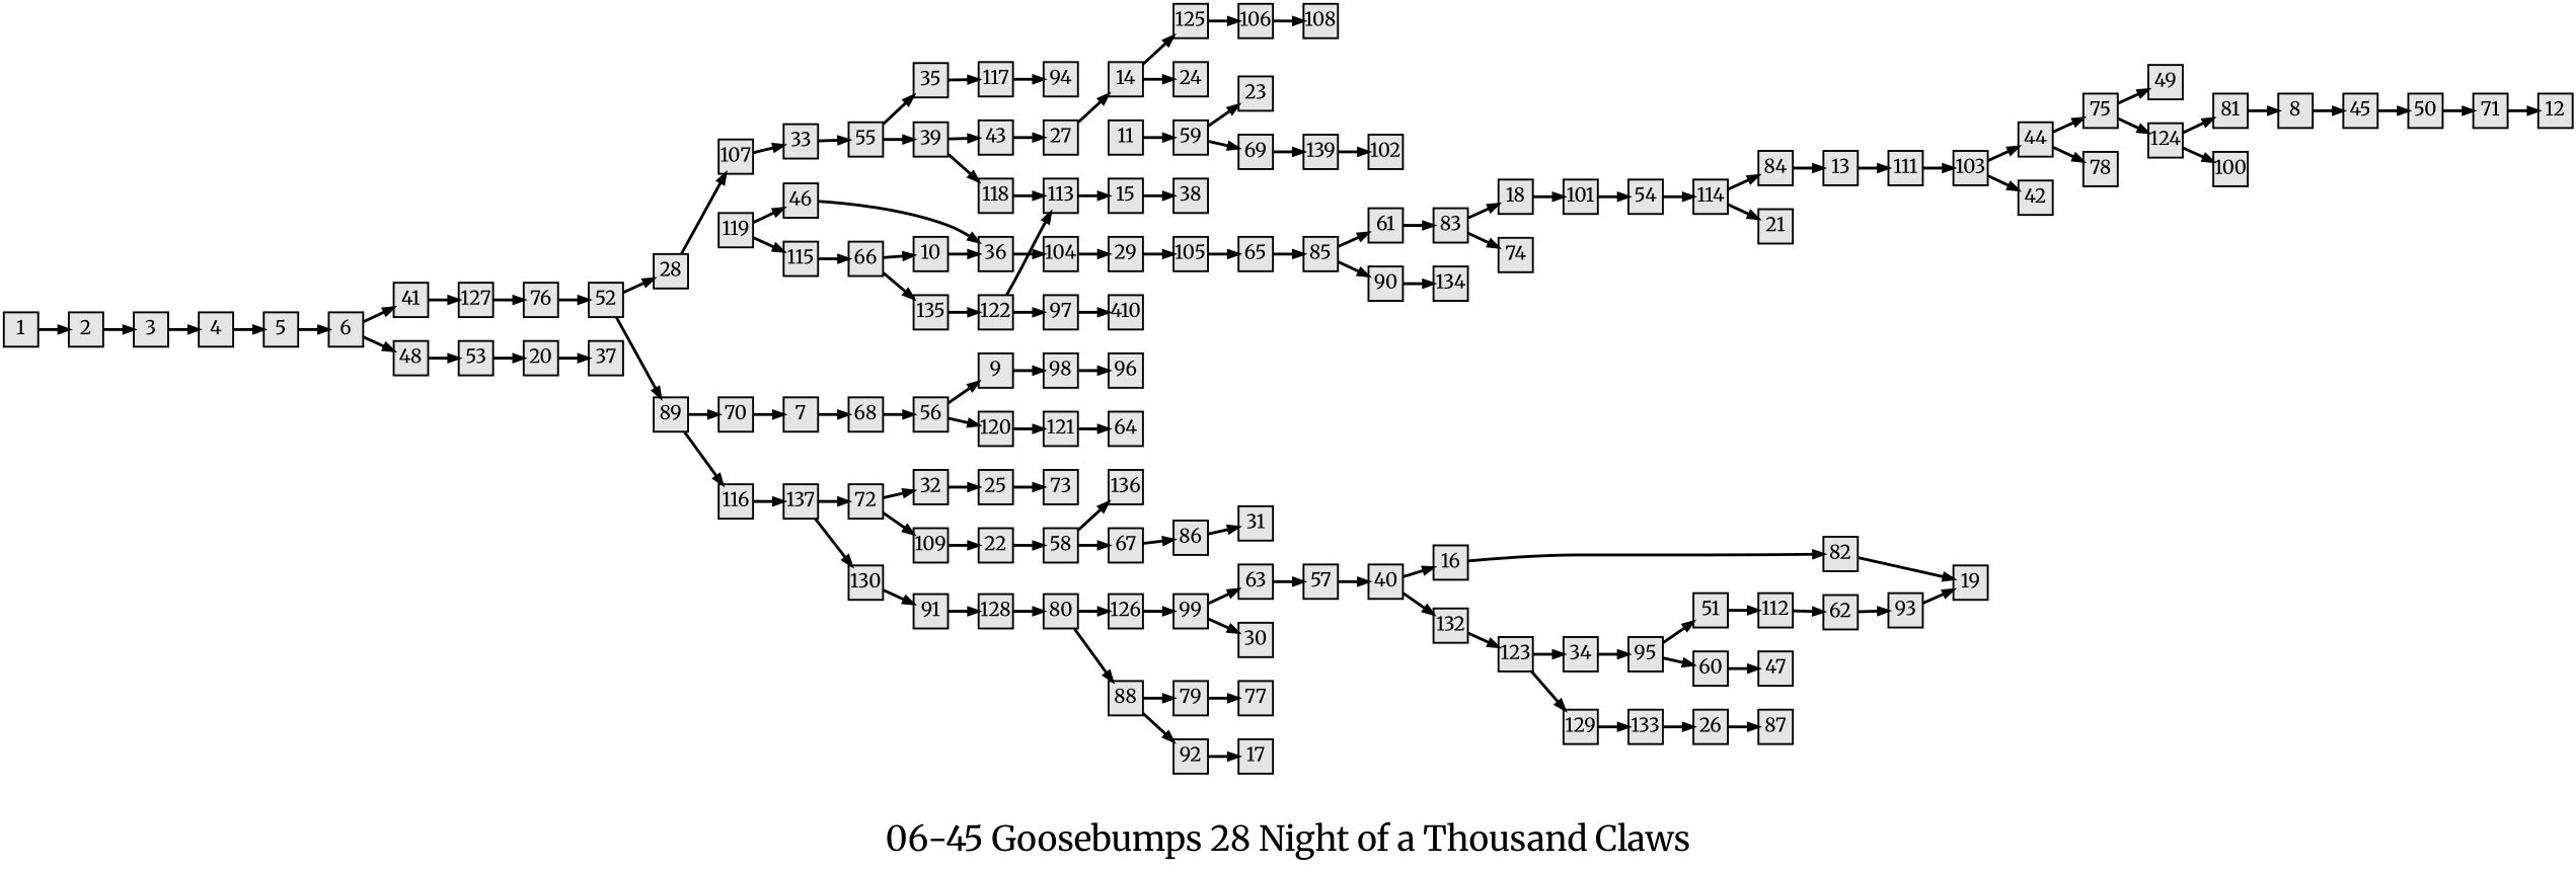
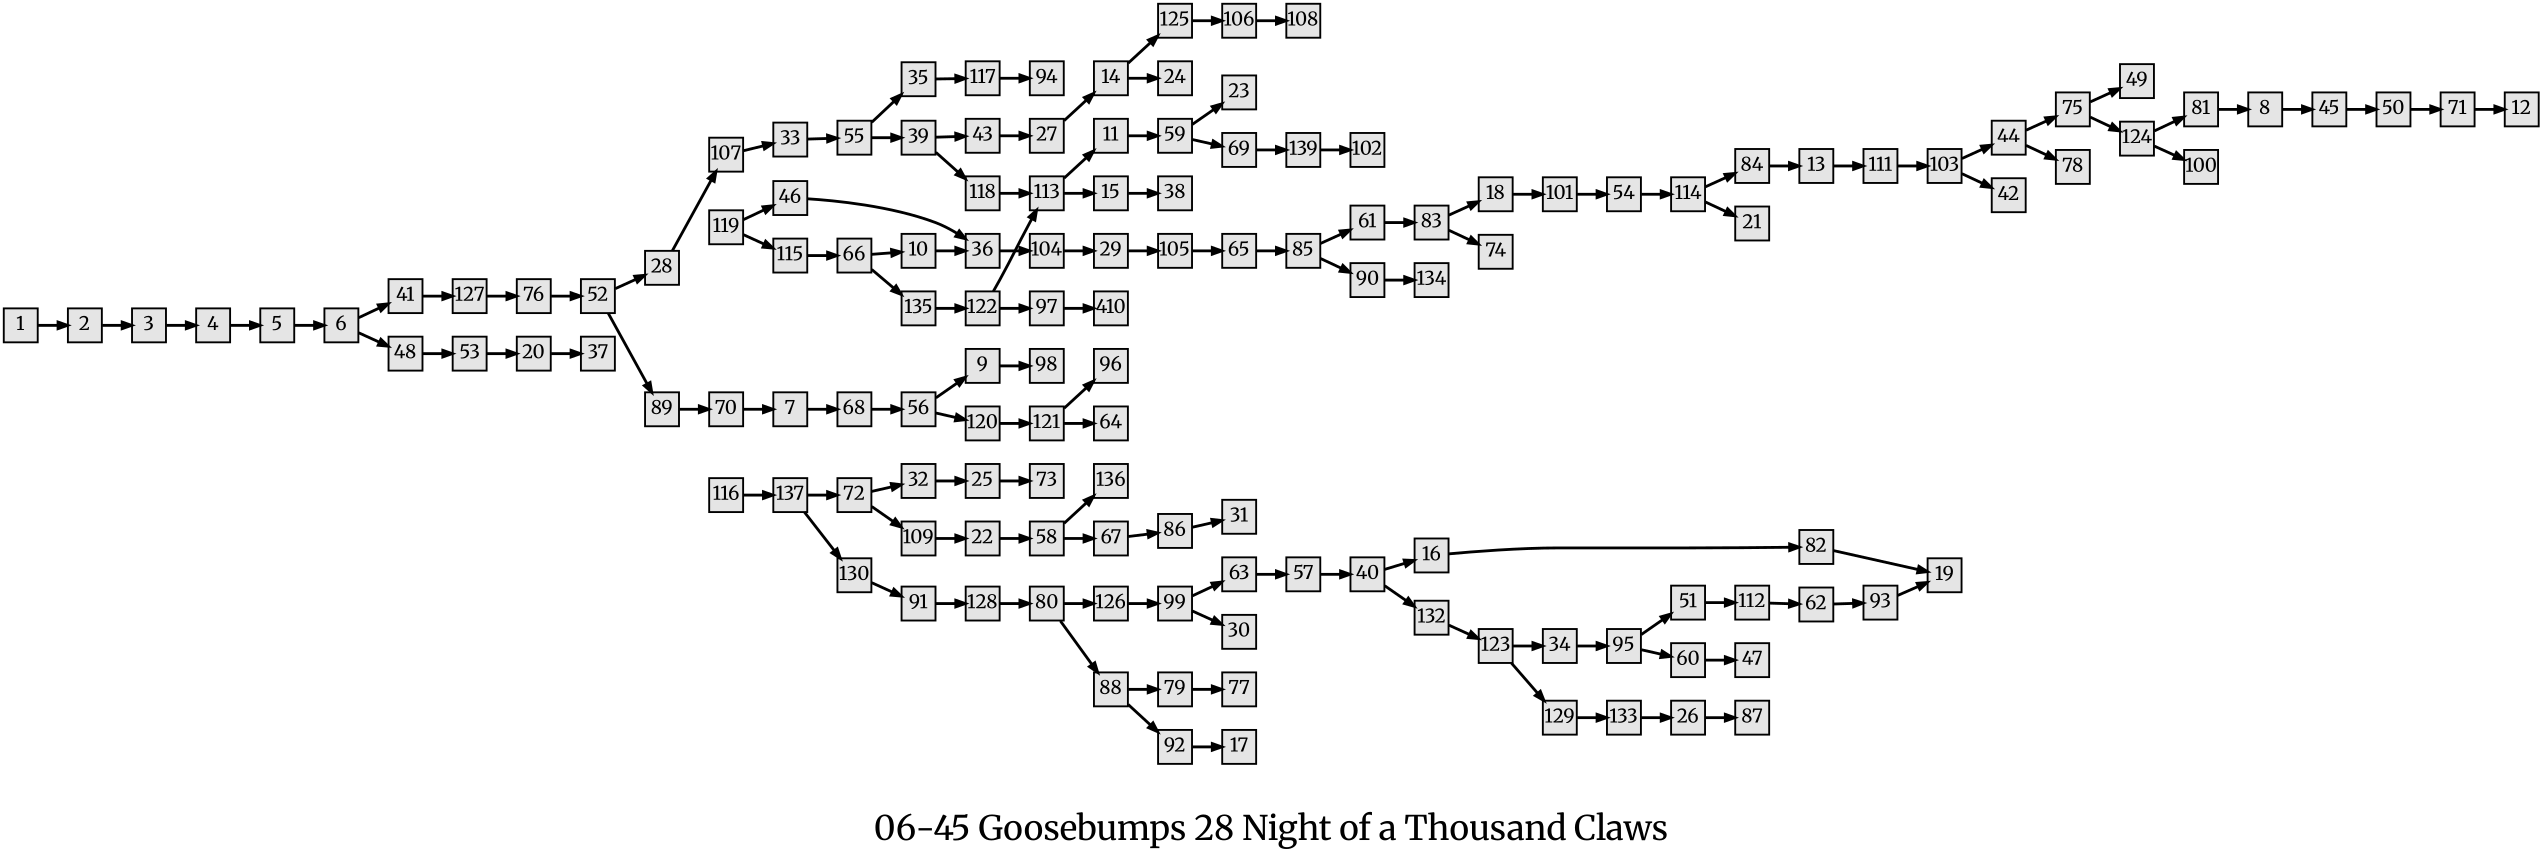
  digraph {
    fontname=Merriweather
    fontsize=36
    label="06-45 Goosebumps 28 Night of a Thousand Claws"
    nodesep=0.35
    ordering=out
    rankdir=LR
    ranksep=0.45
    node [fillcolor=grey90 fixedsize=true fontname=Merriweather fontsize=20 labelfloat=true margin="0,0" penwidth=2 regular=true shape=rect style=filled]
    edge [fontname=Merriweather fontsize=12 labelfloat=true penwidth=3]
    1
    2
    3
    4
    5
    6
    41
    48
    127
    53
    76
    20
    7
    68
    56
    9
    120
    8
    45
    50
    71
    98
    96
    10
    36
    104
    29
    11
    59
    23
    69
    n32 [label=139]
    13
    111
    103
    44
    42
    14
    125
    24
    106
    108
    119
    46
    115
    15
    38
    16
    82
    19
    18
    101
    54
    114
    37
    22
    58
    136
    67
    86
    66
    25
    73
    26
    87
    27
    28
    107
    33
    55
    105
    65
    85
    32
    35
    39
    117
    43
    118
    34
    95
    51
    60
    112
    47
    94
    113
    40
    132
    123
    129
    52
    75
    78
    49
    124
    81
    100
    12
    62
    93
    89
    70
    116
    137
    84
    21
    121
    64
    57
    31
    102
    61
    83
    74
    63
    90
    134
    135
    122
    97
    72
    109
    79
    77
    80
    126
    88
    99
    92
    30
    17
    130
    91
    128
    n136 [label=410]
    133
    1 -> 2
    2 -> 3
    3 -> 4
    4 -> 5
    5 -> 6
    6 -> 41
    6 -> 48
    41 -> 127
    48 -> 53
    127 -> 76
    53 -> 20
    76 -> 52
    20 -> 37
    7 -> 68
    68 -> 56
    56 -> 9
    56 -> 120
    9 -> 98
    120 -> 121
    8 -> 45
    45 -> 50
    50 -> 71
    71 -> 12
-   98 -> 96
+   121 -> 96
    10 -> 36
    36 -> 104
    104 -> 29
    29 -> 105
    11 -> 59
    59 -> 23
    59 -> 69
    69 -> n32
    n32 -> 102
    13 -> 111
    111 -> 103
    103 -> 44
    103 -> 42
    44 -> 75
    44 -> 78
    14 -> 125
    14 -> 24
    125 -> 106
    106 -> 108
    119 -> 46
    119 -> 115
    46 -> 36
    115 -> 66
    15 -> 38
    16 -> 82
    82 -> 19
    18 -> 101
    101 -> 54
    54 -> 114
    114 -> 84
    114 -> 21
    22 -> 58
    58 -> 136
    58 -> 67
    67 -> 86
    86 -> 31
    66 -> 10
    66 -> 135
    25 -> 73
    26 -> 87
    27 -> 14
    28 -> 107
    107 -> 33
    33 -> 55
    55 -> 35
    55 -> 39
    105 -> 65
    65 -> 85
    85 -> 61
    85 -> 90
    32 -> 25
    35 -> 117
    39 -> 43
    39 -> 118
    117 -> 94
    43 -> 27
    118 -> 113
    34 -> 95
    95 -> 51
    95 -> 60
    51 -> 112
    60 -> 47
    112 -> 62
+   113 -> 11
    113 -> 15
    40 -> 16
    40 -> 132
    132 -> 123
    123 -> 34
    123 -> 129
    129 -> 133
    52 -> 28
    52 -> 89
    75 -> 49
    75 -> 124
    124 -> 81
    124 -> 100
    81 -> 8
    62 -> 93
    93 -> 19
    89 -> 70
-   89 -> 116
    70 -> 7
    116 -> 137
    137 -> 72
    137 -> 130
    84 -> 13
    121 -> 64
    57 -> 40
    61 -> 83
    83 -> 18
    83 -> 74
    63 -> 57
    90 -> 134
    135 -> 122
    122 -> 113
    122 -> 97
    97 -> n136
    72 -> 32
    72 -> 109
    109 -> 22
    79 -> 77
    80 -> 126
    80 -> 88
    126 -> 99
    88 -> 79
    88 -> 92
    99 -> 63
    99 -> 30
    92 -> 17
    130 -> 91
    91 -> 128
    128 -> 80
    133 -> 26
  }
